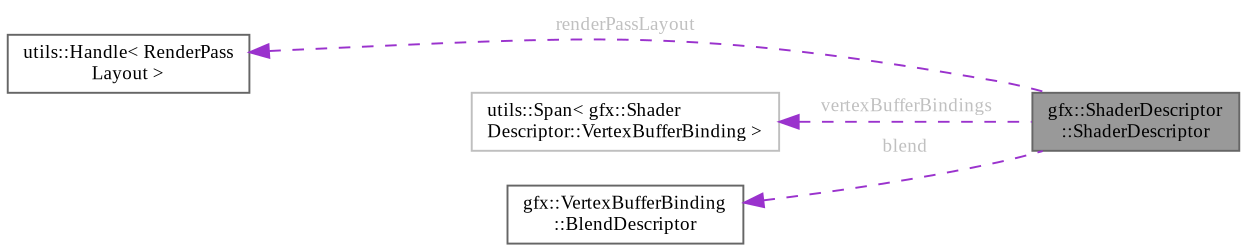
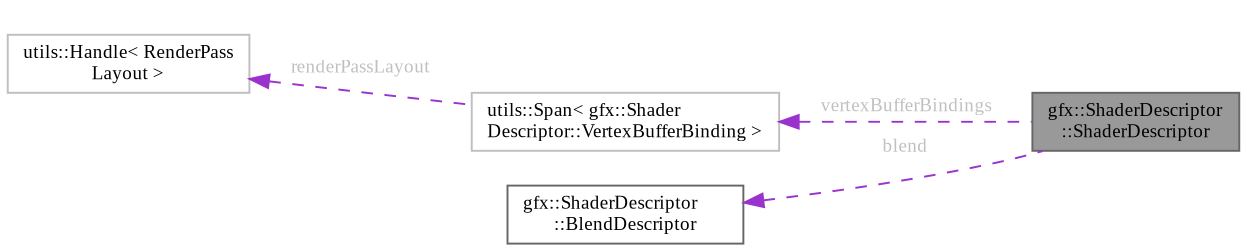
  digraph {
    fontname="Liberation Serif"
    rankdir=LR
    node [color=gray40 fillcolor=white fontname="Liberation Serif" fontsize=10 shape=box style=filled]
    edge [color=darkorchid3 dir=back fontcolor=grey fontname="Liberation Serif" fontsize=10 labelfontname=Helvetica labelfontsize=10 style=dashed]
    n1 [fillcolor=grey60 fontcolor=black height=0.2 label="gfx::ShaderDescriptor\l::ShaderDescriptor" width=0.4]
    n2 [color=grey75 height=0.2 label="utils::Span\< gfx::Shader\lDescriptor::VertexBufferBinding \>" width=0.4]
-   n3 [height=0.2 label="gfx::VertexBufferBinding\l::BlendDescriptor" width=0.4]
-   n4 [height=0.2 label="utils::Handle\< RenderPass\lLayout \>" width=0.4]
+   n3 [height=0.2 label="gfx::ShaderDescriptor\l::BlendDescriptor" width=0.4]
+   n4 [color=grey75 height=0.2 label="utils::Handle\< RenderPass\lLayout \>" width=0.4]
    n2 -> n1 [label=<<TABLE CELLBORDER="0" BORDER="0"><TR><TD VALIGN="top" ALIGN="LEFT" CELLPADDING="1" CELLSPACING="0">vertexBufferBindings</TD></TR> </TABLE>>]
    n3 -> n1 [label=<<TABLE CELLBORDER="0" BORDER="0"><TR><TD VALIGN="top" ALIGN="LEFT" CELLPADDING="1" CELLSPACING="0">blend</TD></TR> </TABLE>>]
-   n4 -> n1 [label=<<TABLE CELLBORDER="0" BORDER="0"><TR><TD VALIGN="top" ALIGN="LEFT" CELLPADDING="1" CELLSPACING="0">renderPassLayout</TD></TR> </TABLE>>]
+   n4 -> n2 [label=<<TABLE CELLBORDER="0" BORDER="0"><TR><TD VALIGN="top" ALIGN="LEFT" CELLPADDING="1" CELLSPACING="0">renderPassLayout</TD></TR> </TABLE>>]
  }
